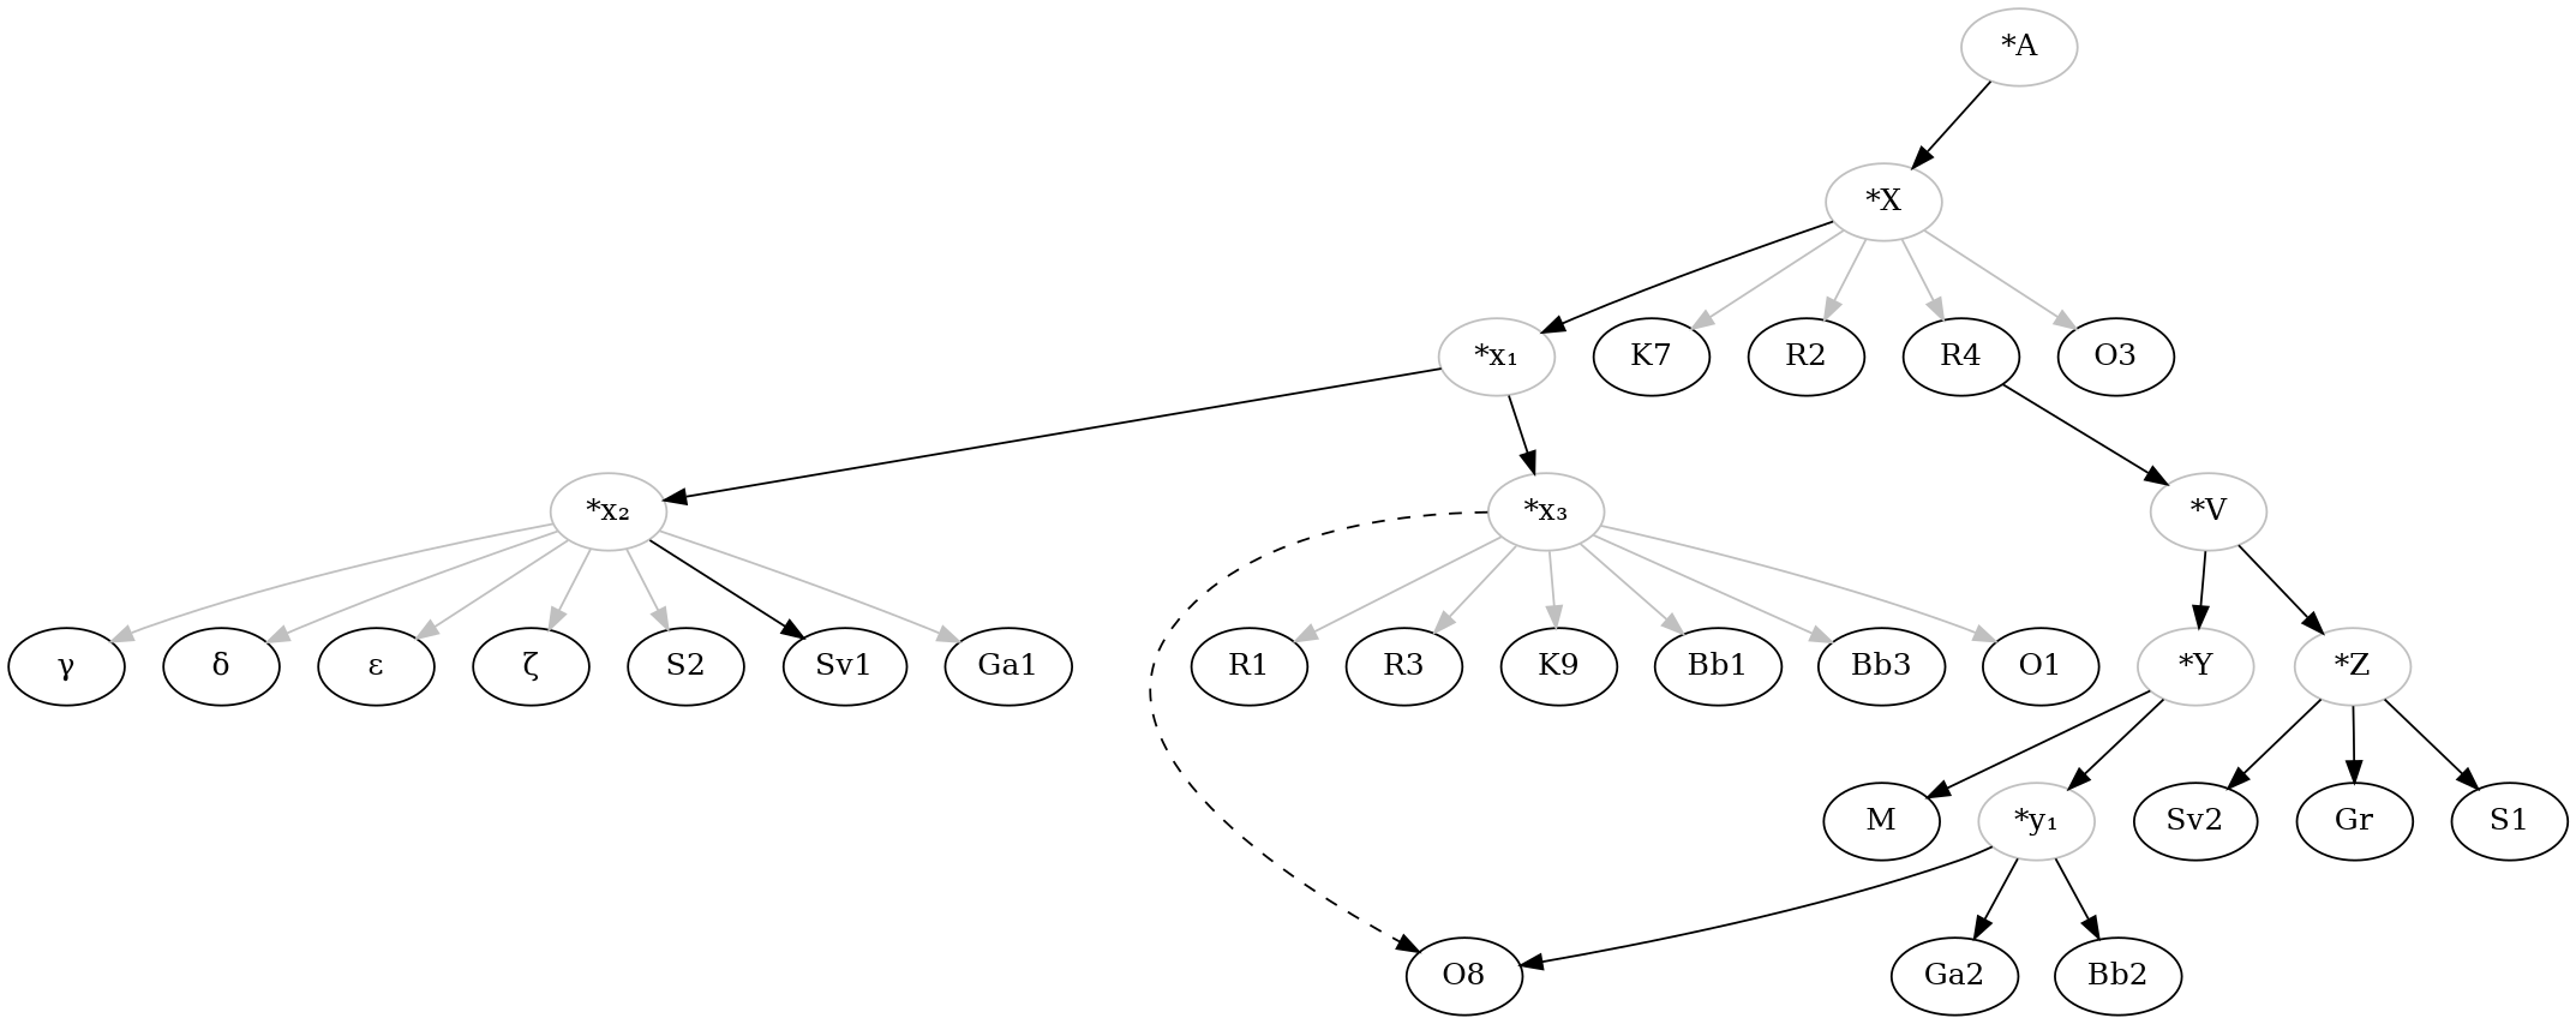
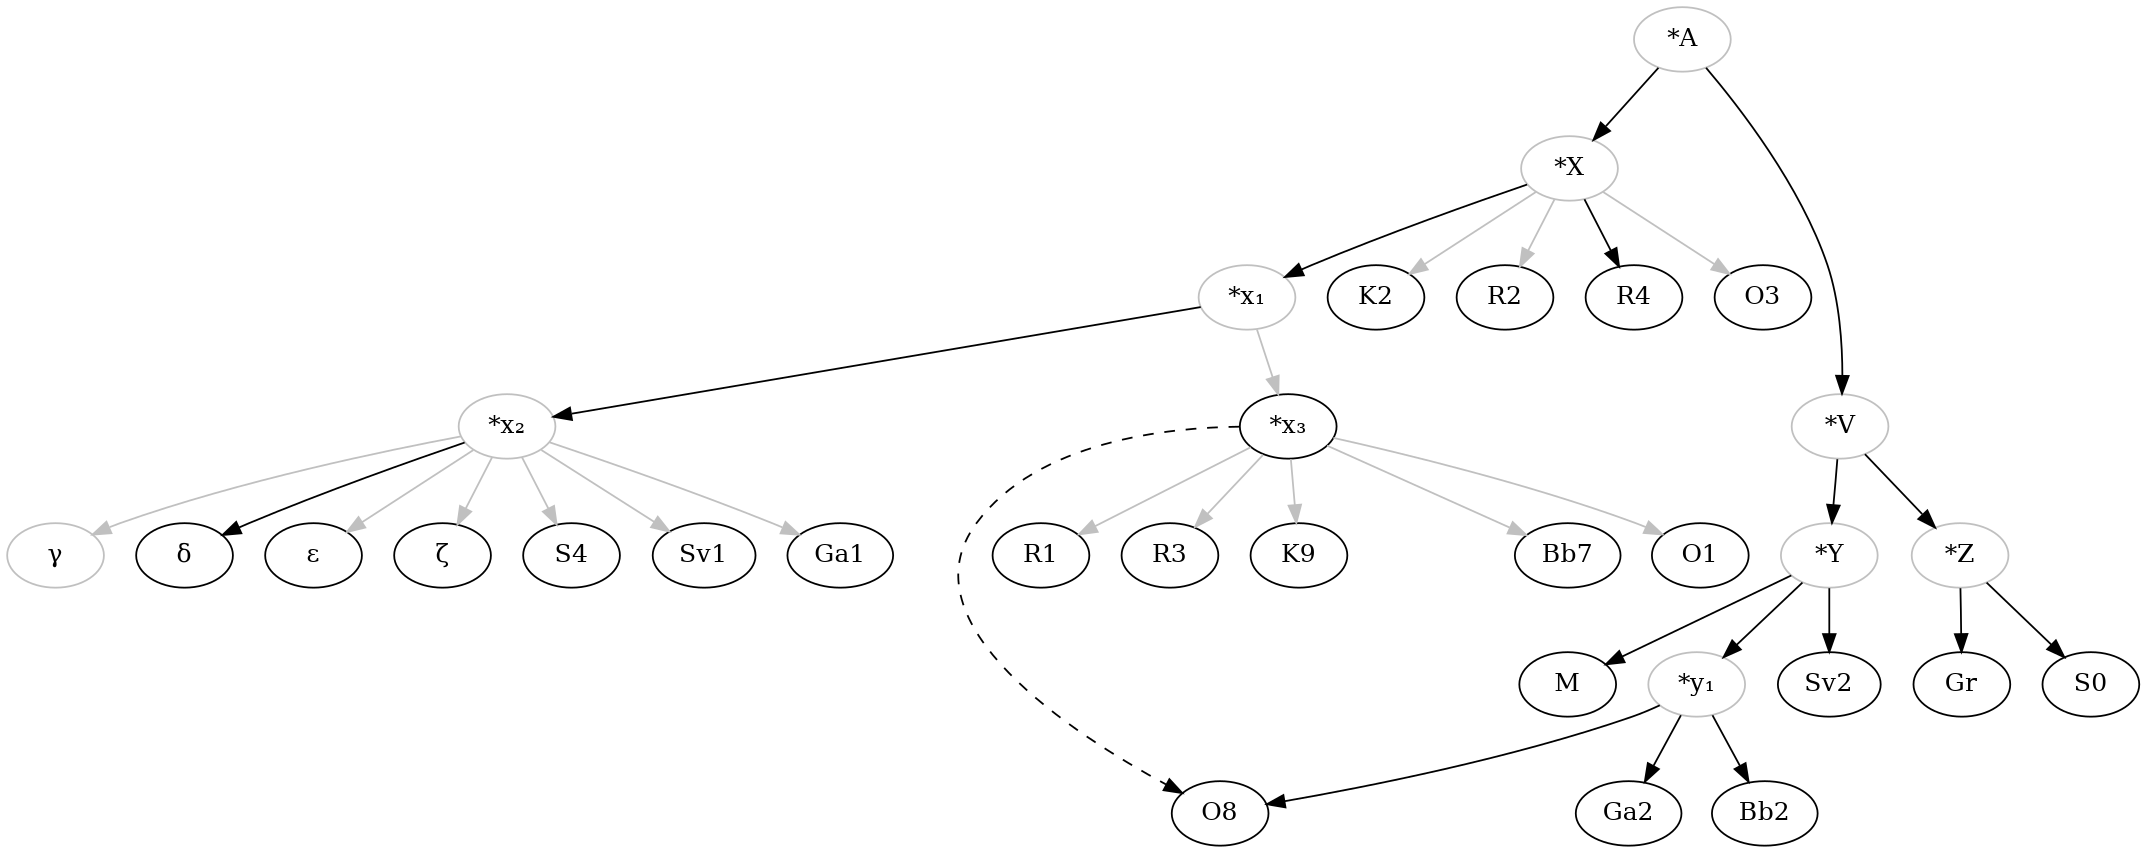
  digraph {
    edge [color=grey]
    n1 [color=grey label="*A"]
    n2 [color=grey label="*X"]
    n3 [color=grey label="*V"]
    n4 [color=grey label="*x₁"]
-   n5 [label=K7]
+   n5 [label=K2]
    n6 [label=R2]
    n7 [label=R4]
    n8 [label=O3]
    n9 [color=grey label="*Y"]
    n10 [color=grey label="*Z"]
    n11 [color=grey label="*x₂"]
-   n12 [color=grey label="*x₃"]
+   n12 [color=black label="*x₃"]
    M
    n14 [color=grey label="*y₁"]
    Gr
-   S1
+   S1 [label=S0]
    Sv2
    Ga2
    n19 [label=O8]
    Bb2
-   n21 [label="γ"]
+   n21 [label="γ" color=grey]
    n22 [label="δ"]
    n23 [label="ε"]
    n24 [label="ζ"]
-   n25 [label=S2]
+   n25 [label=S4]
    n26 [label=Sv1]
    n27 [label=Ga1]
    n28 [label=R1]
    n29 [label=R3]
    n30 [label=K9]
-   n31 [label=Bb1]
-   n32 [label=Bb3]
+   n32 [label=Bb7]
    n33 [label=O1]
    n1 -> n2 [color=""]
-   n7 -> n3 [color=""]
+   n1 -> n3 [color=""]
    n2 -> n4 [color=""]
    n2 -> n5
    n2 -> n6
-   n2 -> n7
+   n2 -> n7 [color=black]
    n2 -> n8
    n3 -> n9 [color=""]
    n3 -> n10 [color=""]
    n4 -> n11 [color=""]
-   n4 -> n12 [color=""]
+   n4 -> n12
    n9 -> M [color=""]
    n9 -> n14 [color=""]
    n10 -> Gr [color=""]
    n10 -> S1 [color=""]
-   n10 -> Sv2 [color=""]
+   n9 -> Sv2 [color=""]
    n11 -> n21
-   n11 -> n22
+   n11 -> n22 [color=black]
    n11 -> n23
    n11 -> n24
    n11 -> n25
-   n11 -> n26 [color=black]
+   n11 -> n26
    n11 -> n27
    n12 -> n19 [style=dashed color=""]
    n12 -> n28
    n12 -> n29
    n12 -> n30
-   n12 -> n31
    n12 -> n32
    n12 -> n33
    n14 -> Ga2 [color=""]
    n14 -> n19 [color=""]
    n14 -> Bb2 [color=""]
  }
